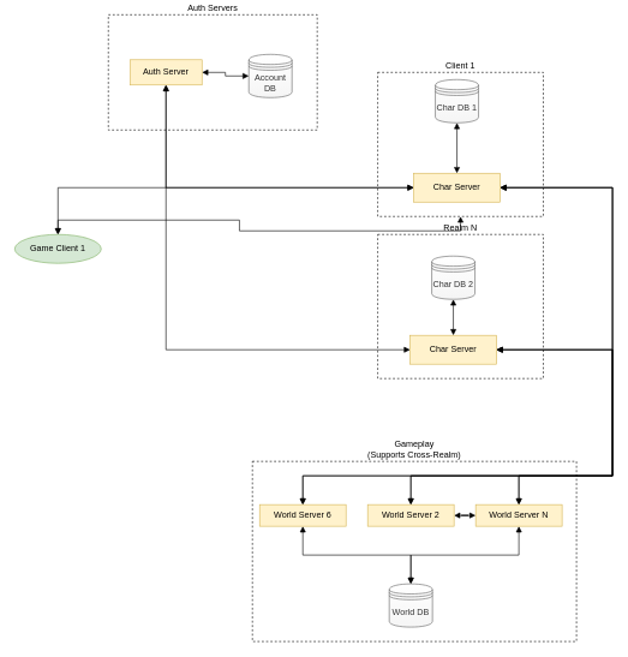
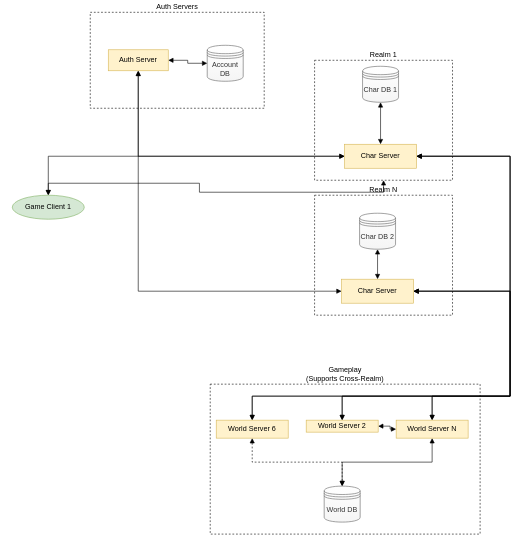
  <mxCell id="0" />
  <mxCell id="1" parent="0" />
  <mxCell id="2" value="Gameplay&lt;br&gt;(Supports Cross-Realm)" style="rounded=0;whiteSpace=wrap;html=1;dashed=1;fillColor=none;verticalAlign=bottom;labelPosition=center;verticalLabelPosition=top;align=center;" vertex="1" parent="1"><mxGeometry x="350" y="640" width="450" height="250" as="geometry" /></mxCell>
  <mxCell id="3" style="edgeStyle=orthogonalEdgeStyle;rounded=0;orthogonalLoop=1;jettySize=auto;html=1;exitX=0.5;exitY=1;exitDx=0;exitDy=0;entryX=0;entryY=0.5;entryDx=0;entryDy=0;startArrow=block;startFill=1;endArrow=block;endFill=1;" edge="1" parent="1" source="31" target="19"><mxGeometry relative="1" as="geometry" /></mxCell>
  <mxCell id="4" style="edgeStyle=orthogonalEdgeStyle;rounded=0;orthogonalLoop=1;jettySize=auto;html=1;exitX=0.5;exitY=1;exitDx=0;exitDy=0;entryX=0;entryY=0.5;entryDx=0;entryDy=0;startArrow=block;startFill=1;endArrow=block;endFill=1;" edge="1" parent="1" source="31" target="27"><mxGeometry relative="1" as="geometry" /></mxCell>
- <mxCell id="5" style="edgeStyle=orthogonalEdgeStyle;rounded=0;orthogonalLoop=1;jettySize=auto;html=1;entryX=0.5;entryY=0;entryDx=0;entryDy=0;startArrow=block;startFill=1;endArrow=block;endFill=1;" edge="1" parent="1" source="8" target="16"><mxGeometry relative="1" as="geometry"><Array as="points"><mxPoint x="420" y="770" /><mxPoint x="570" y="770" /></Array></mxGeometry></mxCell>
+ <mxCell id="5" style="edgeStyle=orthogonalEdgeStyle;rounded=0;orthogonalLoop=1;jettySize=auto;html=1;entryX=0.5;entryY=0;entryDx=0;entryDy=0;startArrow=block;startFill=1;endArrow=block;endFill=1;dashed=1;" edge="1" parent="1" source="8" target="16"><mxGeometry relative="1" as="geometry"><Array as="points"><mxPoint x="420" y="770" /><mxPoint x="570" y="770" /></Array></mxGeometry></mxCell>
  <mxCell id="6" style="edgeStyle=orthogonalEdgeStyle;rounded=0;orthogonalLoop=1;jettySize=auto;html=1;exitX=0.5;exitY=0;exitDx=0;exitDy=0;entryX=1;entryY=0.5;entryDx=0;entryDy=0;startArrow=block;startFill=1;endArrow=block;endFill=1;" edge="1" parent="1" source="8" target="27"><mxGeometry relative="1" as="geometry"><Array as="points"><mxPoint x="420" y="660" /><mxPoint x="850" y="660" /><mxPoint x="850" y="485" /></Array></mxGeometry></mxCell>
  <mxCell id="7" style="edgeStyle=orthogonalEdgeStyle;rounded=0;orthogonalLoop=1;jettySize=auto;html=1;exitX=0.5;exitY=0;exitDx=0;exitDy=0;entryX=1;entryY=0.5;entryDx=0;entryDy=0;startArrow=block;startFill=1;endArrow=block;endFill=1;" edge="1" parent="1" source="8" target="19"><mxGeometry relative="1" as="geometry"><Array as="points"><mxPoint x="420" y="660" /><mxPoint x="850" y="660" /><mxPoint x="850" y="260" /></Array></mxGeometry></mxCell>
  <mxCell id="8" value="World Server 6" style="rounded=0;whiteSpace=wrap;html=1;fillColor=#fff2cc;strokeColor=#d6b656;" vertex="1" parent="1"><mxGeometry x="360" y="700" width="120" height="30" as="geometry" /></mxCell>
  <mxCell id="9" style="edgeStyle=orthogonalEdgeStyle;rounded=0;orthogonalLoop=1;jettySize=auto;html=1;startArrow=block;startFill=1;endArrow=block;endFill=1;" edge="1" parent="1" source="11" target="15"><mxGeometry relative="1" as="geometry" /></mxCell>
  <mxCell id="10" style="edgeStyle=orthogonalEdgeStyle;rounded=0;orthogonalLoop=1;jettySize=auto;html=1;exitX=0.5;exitY=0;exitDx=0;exitDy=0;entryX=1;entryY=0.5;entryDx=0;entryDy=0;startArrow=block;startFill=1;endArrow=block;endFill=1;" edge="1" parent="1" source="11" target="19"><mxGeometry relative="1" as="geometry"><Array as="points"><mxPoint x="570" y="660" /><mxPoint x="850" y="660" /><mxPoint x="850" y="260" /></Array></mxGeometry></mxCell>
- <mxCell id="11" value="World Server 2" style="rounded=0;whiteSpace=wrap;html=1;fillColor=#fff2cc;strokeColor=#d6b656;" vertex="1" parent="1"><mxGeometry x="510" y="700" width="120" height="30" as="geometry" /></mxCell>
+ <mxCell id="11" value="World Server 2" style="rounded=0;whiteSpace=wrap;html=1;fillColor=#fff2cc;strokeColor=#d6b656;" vertex="1" parent="1"><mxGeometry x="510" y="700" width="120" height="20" as="geometry" /></mxCell>
  <mxCell id="12" style="edgeStyle=orthogonalEdgeStyle;rounded=0;orthogonalLoop=1;jettySize=auto;html=1;entryX=0.5;entryY=0;entryDx=0;entryDy=0;startArrow=block;startFill=1;endArrow=block;endFill=1;" edge="1" parent="1" source="15" target="16"><mxGeometry relative="1" as="geometry"><Array as="points"><mxPoint x="720" y="770" /><mxPoint x="570" y="770" /></Array></mxGeometry></mxCell>
  <mxCell id="13" style="edgeStyle=orthogonalEdgeStyle;rounded=0;orthogonalLoop=1;jettySize=auto;html=1;exitX=0.5;exitY=0;exitDx=0;exitDy=0;entryX=1;entryY=0.5;entryDx=0;entryDy=0;startArrow=block;startFill=1;endArrow=block;endFill=1;" edge="1" parent="1" source="15" target="27"><mxGeometry relative="1" as="geometry"><Array as="points"><mxPoint x="720" y="660" /><mxPoint x="850" y="660" /><mxPoint x="850" y="485" /></Array></mxGeometry></mxCell>
  <mxCell id="14" style="edgeStyle=orthogonalEdgeStyle;rounded=0;orthogonalLoop=1;jettySize=auto;html=1;exitX=0.5;exitY=0;exitDx=0;exitDy=0;entryX=1;entryY=0.5;entryDx=0;entryDy=0;startArrow=block;startFill=1;endArrow=block;endFill=1;" edge="1" parent="1" source="15" target="19"><mxGeometry relative="1" as="geometry"><Array as="points"><mxPoint x="720" y="660" /><mxPoint x="850" y="660" /><mxPoint x="850" y="260" /></Array></mxGeometry></mxCell>
  <mxCell id="15" value="World Server N" style="rounded=0;whiteSpace=wrap;html=1;fillColor=#fff2cc;strokeColor=#d6b656;" vertex="1" parent="1"><mxGeometry x="660" y="700" width="120" height="30" as="geometry" /></mxCell>
  <mxCell id="16" value="World DB" style="shape=datastore;whiteSpace=wrap;html=1;fillColor=#f5f5f5;strokeColor=#666666;fontColor=#333333;gradientDirection=north;gradientColor=#FFFFFF;" vertex="1" parent="1"><mxGeometry x="540" y="810" width="60" height="60" as="geometry" /></mxCell>
  <mxCell id="17" value="" style="group" vertex="1" connectable="0" parent="1"><mxGeometry x="524" y="100" width="230" height="200" as="geometry" /></mxCell>
- <mxCell id="18" value="Client 1" style="rounded=0;whiteSpace=wrap;html=1;fillColor=none;dashed=1;verticalAlign=bottom;labelPosition=center;verticalLabelPosition=top;align=center;" vertex="1" parent="17"><mxGeometry width="230" height="200" as="geometry" /></mxCell>
+ <mxCell id="18" value="Realm 1" style="rounded=0;whiteSpace=wrap;html=1;fillColor=none;dashed=1;verticalAlign=bottom;labelPosition=center;verticalLabelPosition=top;align=center;" vertex="1" parent="17"><mxGeometry width="230" height="200" as="geometry" /></mxCell>
  <mxCell id="19" value="Char Server" style="rounded=0;whiteSpace=wrap;html=1;fillColor=#fff2cc;strokeColor=#d6b656;" vertex="1" parent="17"><mxGeometry x="50" y="140" width="120" height="40" as="geometry" /></mxCell>
  <mxCell id="20" value="Char DB 1" style="shape=datastore;whiteSpace=wrap;html=1;fillColor=#f5f5f5;strokeColor=#666666;fontColor=#333333;gradientColor=#ffffff;gradientDirection=north;" vertex="1" parent="17"><mxGeometry x="80" y="10" width="60" height="60" as="geometry" /></mxCell>
  <mxCell id="21" style="edgeStyle=orthogonalEdgeStyle;rounded=0;orthogonalLoop=1;jettySize=auto;html=1;startArrow=block;startFill=1;endArrow=block;endFill=1;" edge="1" parent="17" source="19" target="20"><mxGeometry relative="1" as="geometry" /></mxCell>
  <mxCell id="22" value="" style="group;rotation=90;" vertex="1" connectable="0" parent="1"><mxGeometry x="524" y="325" width="230" height="200" as="geometry" /></mxCell>
  <mxCell id="23" value="Realm N" style="rounded=0;whiteSpace=wrap;html=1;fillColor=none;dashed=1;verticalAlign=bottom;labelPosition=center;verticalLabelPosition=top;align=center;" vertex="1" parent="22"><mxGeometry width="230" height="200" as="geometry" /></mxCell>
  <mxCell id="24" value="" style="group" vertex="1" connectable="0" parent="22"><mxGeometry x="45" y="30" width="120" height="150" as="geometry" /></mxCell>
  <mxCell id="25" style="edgeStyle=orthogonalEdgeStyle;rounded=0;orthogonalLoop=1;jettySize=auto;html=1;entryX=0.5;entryY=0;entryDx=0;entryDy=0;startArrow=block;startFill=1;endArrow=block;endFill=1;" edge="1" parent="24" source="26" target="27"><mxGeometry relative="1" as="geometry" /></mxCell>
  <mxCell id="26" value="Char DB 2" style="shape=datastore;whiteSpace=wrap;html=1;fillColor=#f5f5f5;strokeColor=#666666;fontColor=#333333;gradientColor=#ffffff;gradientDirection=north;" vertex="1" parent="24"><mxGeometry x="30" width="60" height="60" as="geometry" /></mxCell>
  <mxCell id="27" value="Char Server" style="rounded=0;whiteSpace=wrap;html=1;fillColor=#fff2cc;strokeColor=#d6b656;" vertex="1" parent="24"><mxGeometry y="110" width="120" height="40" as="geometry" /></mxCell>
  <mxCell id="28" style="edgeStyle=orthogonalEdgeStyle;rounded=0;orthogonalLoop=1;jettySize=auto;html=1;exitX=1;exitY=0.5;exitDx=0;exitDy=0;entryX=0.5;entryY=0;entryDx=0;entryDy=0;startArrow=block;startFill=1;endArrow=block;endFill=1;" edge="1" parent="1" source="27" target="11"><mxGeometry relative="1" as="geometry"><Array as="points"><mxPoint x="850" y="485" /><mxPoint x="850" y="660" /><mxPoint x="570" y="660" /></Array></mxGeometry></mxCell>
  <mxCell id="29" value="" style="group" vertex="1" connectable="0" parent="1"><mxGeometry x="150" y="20" width="290" height="160" as="geometry" /></mxCell>
  <mxCell id="30" value="Auth Servers" style="rounded=0;whiteSpace=wrap;html=1;fillColor=none;dashed=1;verticalAlign=bottom;labelPosition=center;verticalLabelPosition=top;align=center;" vertex="1" parent="29"><mxGeometry width="290" height="160" as="geometry" /></mxCell>
  <mxCell id="31" value="Auth Server" style="rounded=0;whiteSpace=wrap;html=1;fillColor=#fff2cc;strokeColor=#d6b656;" vertex="1" parent="29"><mxGeometry x="30" y="62.5" width="100" height="35" as="geometry" /></mxCell>
  <mxCell id="32" value="Account DB" style="shape=datastore;whiteSpace=wrap;html=1;fillColor=#f5f5f5;strokeColor=#666666;fontColor=#333333;gradientColor=#FFFFFF;gradientDirection=north;" vertex="1" parent="29"><mxGeometry x="195" y="55" width="60" height="60" as="geometry" /></mxCell>
  <mxCell id="33" style="edgeStyle=orthogonalEdgeStyle;rounded=0;orthogonalLoop=1;jettySize=auto;html=1;startArrow=block;startFill=1;endArrow=block;endFill=1;" edge="1" parent="29" source="31" target="32"><mxGeometry relative="1" as="geometry" /></mxCell>
  <mxCell id="34" style="edgeStyle=orthogonalEdgeStyle;rounded=0;orthogonalLoop=1;jettySize=auto;html=1;entryX=0;entryY=0.5;entryDx=0;entryDy=0;startArrow=block;startFill=1;endArrow=block;endFill=1;" edge="1" parent="1" source="36" target="19"><mxGeometry relative="1" as="geometry"><Array as="points"><mxPoint x="80" y="260" /></Array></mxGeometry></mxCell>
  <mxCell id="35" style="edgeStyle=orthogonalEdgeStyle;rounded=0;orthogonalLoop=1;jettySize=auto;html=1;exitX=0.5;exitY=0;exitDx=0;exitDy=0;startArrow=block;startFill=1;endArrow=block;endFill=1;" edge="1" parent="1" source="36" target="18"><mxGeometry relative="1" as="geometry" /></mxCell>
  <mxCell id="36" value="Game Client 1" style="ellipse;whiteSpace=wrap;html=1;fillColor=#d5e8d4;strokeColor=#82b366;" vertex="1" parent="1"><mxGeometry x="20" y="325" width="120" height="40" as="geometry" /></mxCell>
